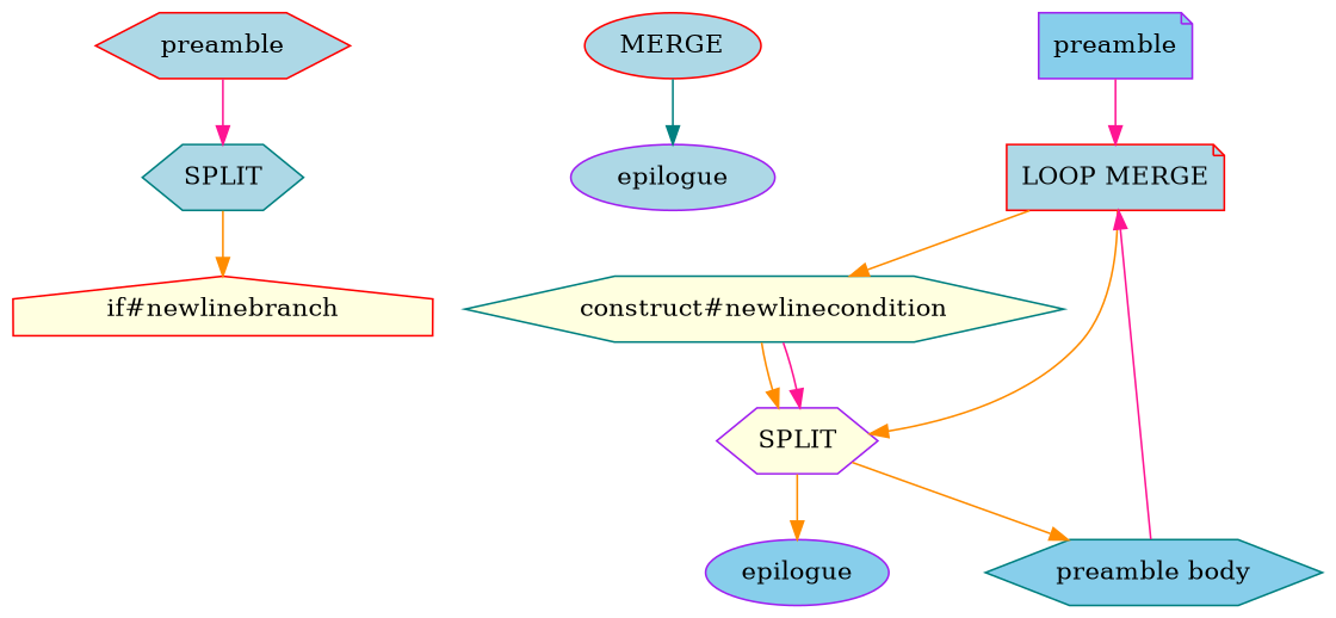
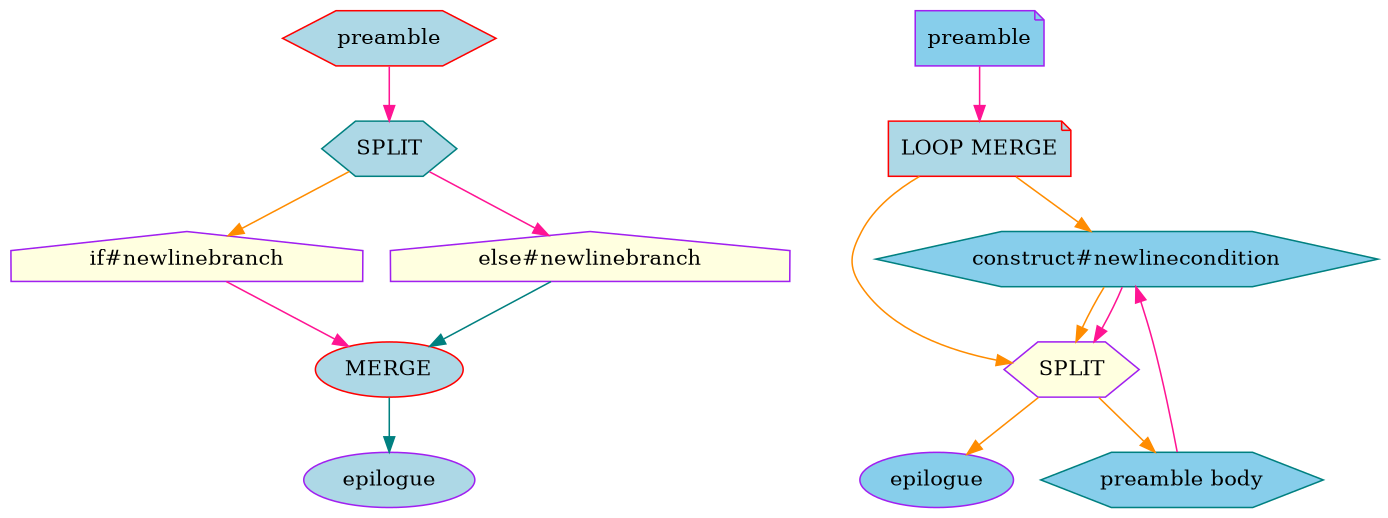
  digraph {
    node [color=purple fillcolor=lightblue shape=hexagon style=filled]
    edge [color=deeppink]
    n1 [color=red label=" preamble "]
    n2 [color=teal label=SPLIT]
-   n3 [color=red fillcolor=lightyellow label="if#newlinebranch" shape=house]
+   n3 [fillcolor=lightyellow label="if#newlinebranch" shape=house]
+   n4 [fillcolor=lightyellow label="else#newlinebranch" shape=house]
    n5 [color=red label=MERGE shape=ellipse]
    n6 [label=" epilogue " shape=ellipse]
    n7 [fillcolor=skyblue label=preamble shape=note]
    n8 [color=red label="LOOP MERGE" shape=note]
-   n9 [color=teal fillcolor=lightyellow label="construct#newlinecondition"]
+   n9 [color=teal fillcolor=skyblue label="construct#newlinecondition"]
    n10 [fillcolor=lightyellow label=SPLIT]
    n11 [color=teal fillcolor=skyblue label="preamble body"]
    n12 [fillcolor=skyblue label=epilogue shape=ellipse]
    n1 -> n2
    n2 -> n3 [color=darkorange]
+   n2 -> n4
+   n3 -> n5
+   n4 -> n5 [color=teal]
    n5 -> n6 [color=teal]
    n7 -> n8
    n8 -> n9 [color=darkorange]
    n8 -> n10 [color=darkorange]
    n9 -> n10 [color=darkorange]
    n9 -> n10
    n10 -> n11 [color=darkorange]
    n10 -> n12 [color=darkorange]
-   n11 -> n8
+   n11 -> n9
  }
